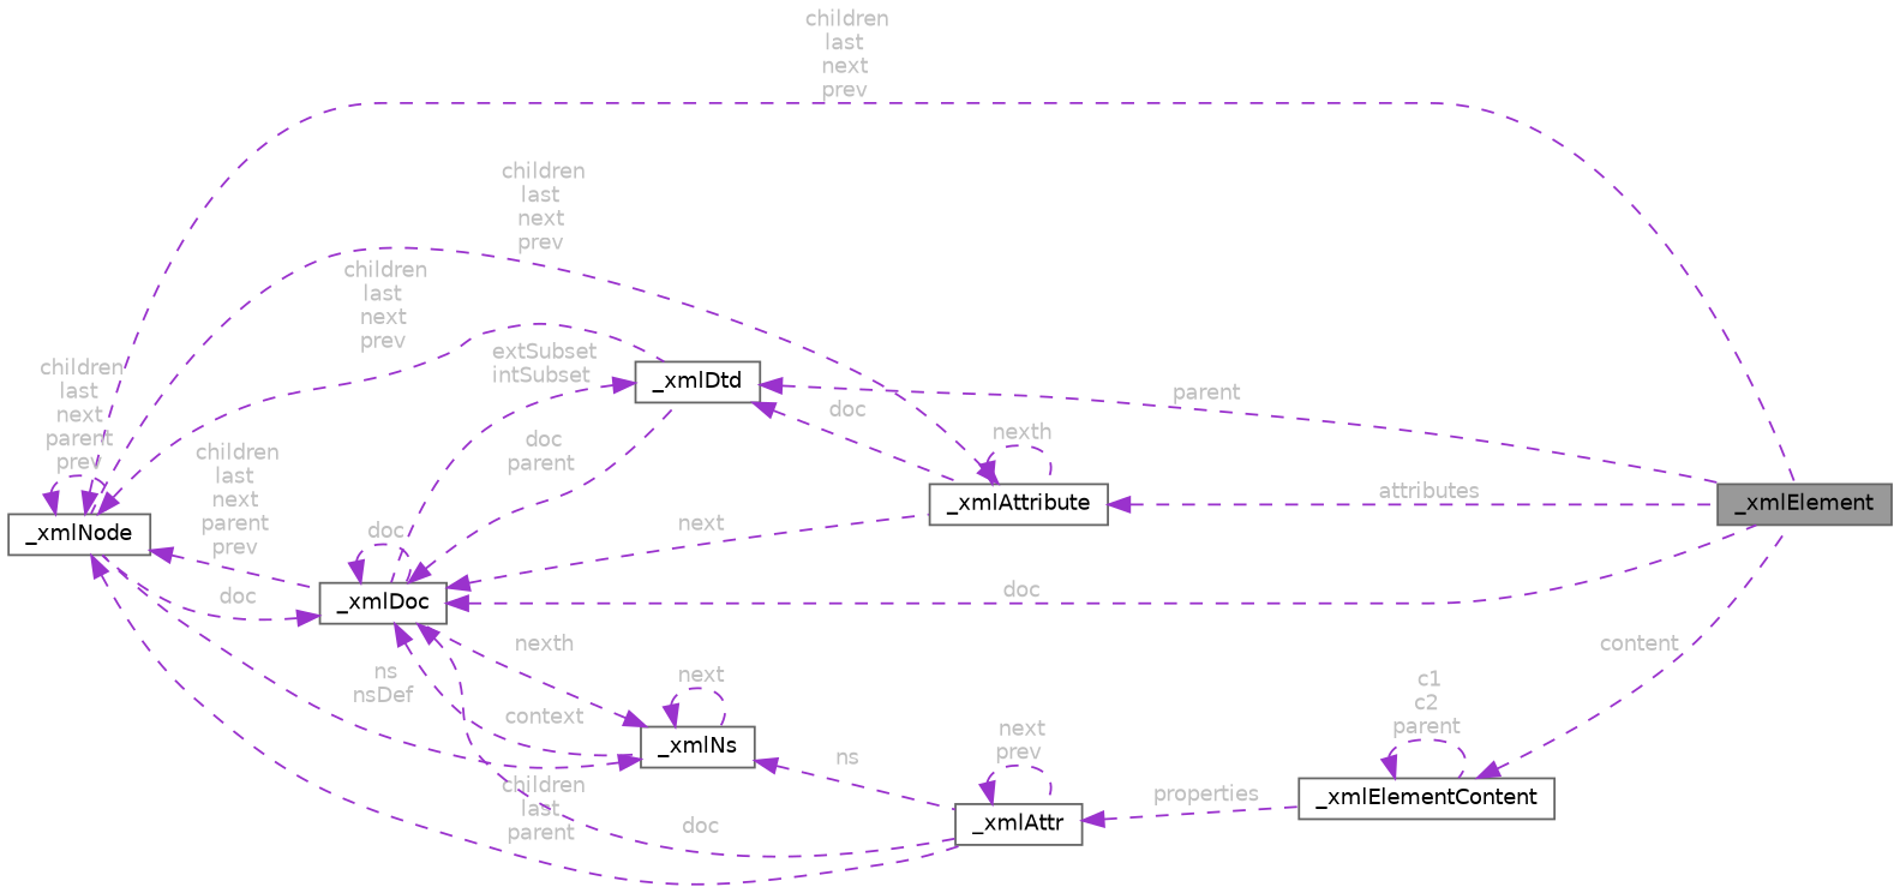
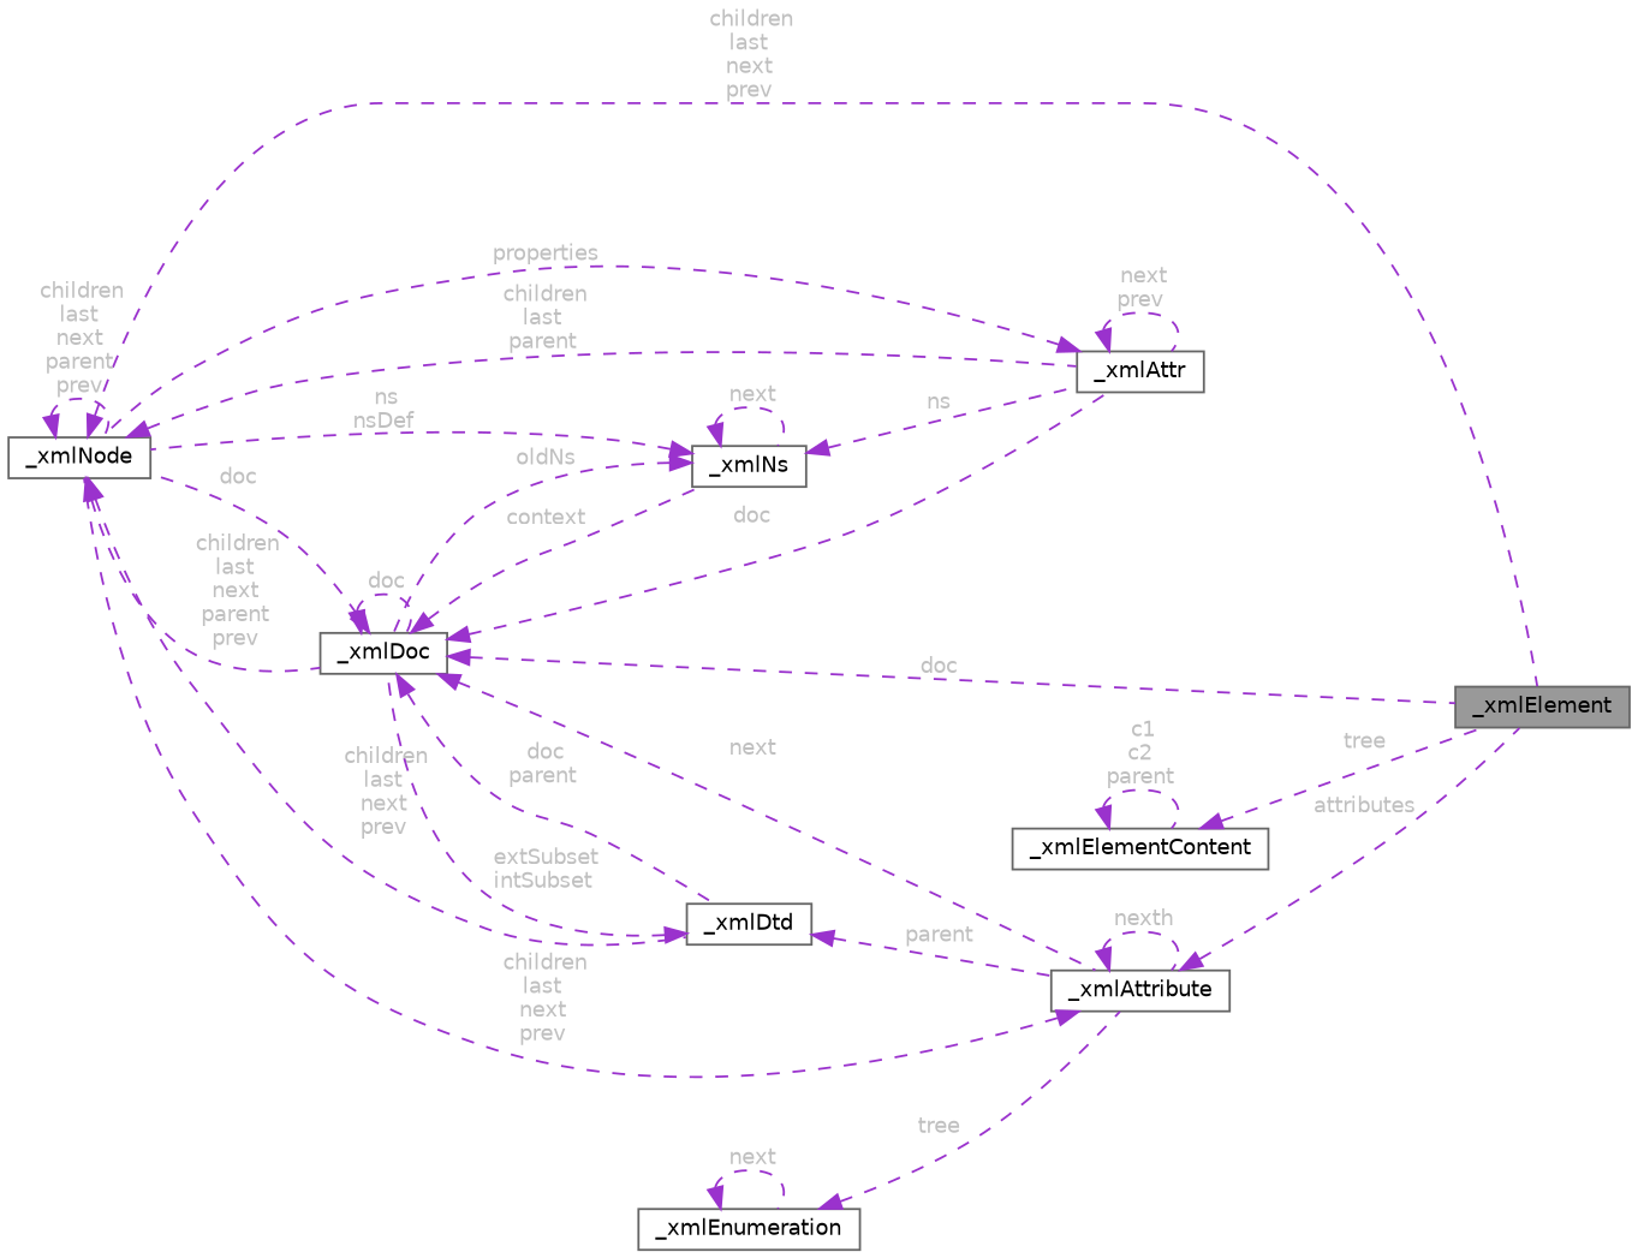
  digraph {
    rankdir=LR
    node [color=gray40 fillcolor=white fontname=Helvetica fontsize=10 shape=box style=filled]
    edge [color=darkorchid3 dir=back fontcolor=grey fontname=Helvetica fontsize=10 labelfontname=Helvetica labelfontsize=10 style=dashed]
    n1 [fillcolor=grey60 fontcolor=black height=0.2 label=_xmlElement width=0.4]
    n2 [height=0.2 label=_xmlNode width=0.4]
    n3 [height=0.2 label=_xmlDoc width=0.4]
    n4 [height=0.2 label=_xmlDtd width=0.4]
    n5 [height=0.2 label=_xmlAttr width=0.4]
    n6 [height=0.2 label=_xmlAttribute width=0.4]
    n7 [height=0.2 label=_xmlNs width=0.4]
    n8 [height=0.2 label=_xmlElementContent width=0.4]
+   n9 [height=0.2 label=_xmlEnumeration width=0.4]
    n2 -> n1 [label=" children\nlast\nnext\nprev"]
    n2 -> n2 [label=" children\nlast\nnext\nparent\nprev"]
    n2 -> n3 [label=" children\nlast\nnext\nparent\nprev"]
    n2 -> n4 [label=" children\nlast\nnext\nprev"]
    n2 -> n5 [label=" children\nlast\nparent"]
    n3 -> n1 [label=" doc"]
    n3 -> n2 [label=" doc"]
    n3 -> n3 [label=" doc"]
    n3 -> n4 [label=" doc\nparent"]
    n3 -> n5 [label=" doc"]
    n3 -> n6 [label=" next"]
    n3 -> n7 [label=" context"]
-   n4 -> n1 [label=" parent"]
    n4 -> n3 [label=" extSubset\nintSubset"]
-   n4 -> n6 [label=" doc"]
-   n5 -> n8 [label=" properties"]
+   n4 -> n6 [label=" parent"]
+   n5 -> n2 [label=" properties"]
    n5 -> n5 [label=" next\nprev"]
    n6 -> n1 [label=" attributes"]
    n6 -> n2 [label=" children\nlast\nnext\nprev"]
    n6 -> n6 [label=" nexth"]
    n7 -> n2 [label=" ns\nnsDef"]
-   n7 -> n3 [label=" nexth"]
+   n7 -> n3 [label=" oldNs"]
    n7 -> n5 [label=" ns"]
    n7 -> n7 [label=" next"]
-   n8 -> n1 [label=" content"]
+   n8 -> n1 [label=" tree"]
    n8 -> n8 [label=" c1\nc2\nparent"]
+   n9 -> n6 [label=" tree"]
+   n9 -> n9 [label=" next"]
  }
